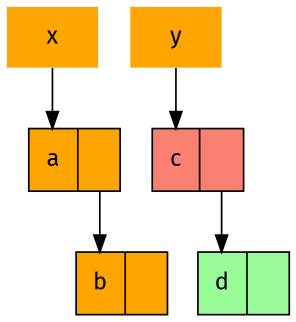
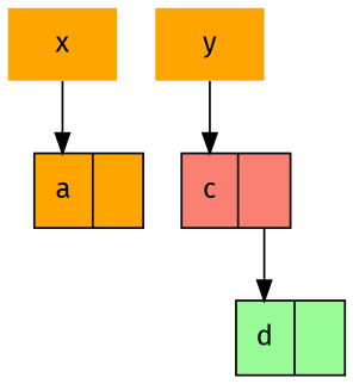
  digraph {
    fontname="Fira Sans"
    node [fillcolor=orange fontname="Fira Sans" shape=record style=filled]
    edge [fontname="Fira Sans" headport=0]
    x [shape=plaintext]
    y [shape=plaintext]
    n3 [label="<0>a|<1>"]
-   n4 [label="<0>b|<1>"]
    n5 [fillcolor=salmon label="<0>c|<1>"]
    n6 [fillcolor=palegreen label="<0>d|<1>"]
    subgraph sub_1 {
      x
      y
    }
    subgraph sub_2 {
      n3
-     n4
      n5
      n6
    }
    x -> n3
    y -> n5
-   n3 -> n4 [tailport=1]
    n5 -> n6 [tailport=1]
  }
